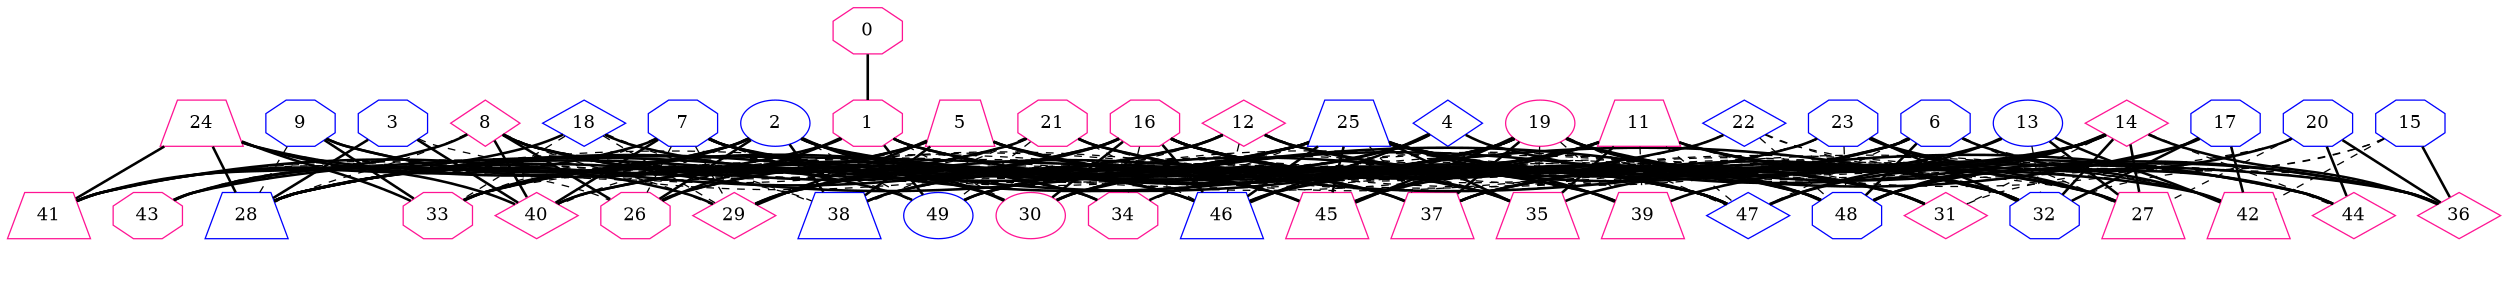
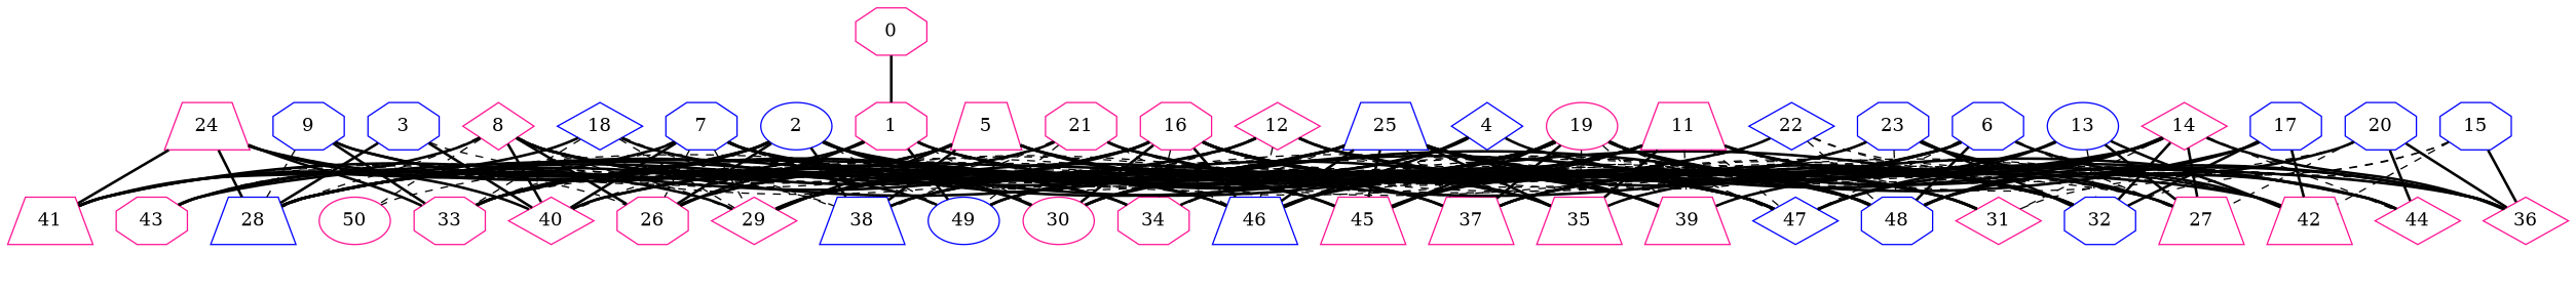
  graph {
    node [color=deeppink shape=octagon]
    edge [style=bold]
    0
    1
    26
    27 [shape=trapezium]
    28 [color=blue shape=trapezium]
    30 [shape=ellipse]
    31 [shape=diamond]
    39 [shape=trapezium]
    41 [shape=trapezium]
    43
    45 [shape=trapezium]
    46 [color=blue shape=trapezium]
    47 [color=blue shape=diamond]
    49 [color=blue shape=ellipse]
    2 [color=blue shape=ellipse]
    33
    35 [shape=trapezium]
    37 [shape=trapezium]
    38 [color=blue shape=trapezium]
    40 [shape=diamond]
    42 [shape=trapezium]
    48 [color=blue]
    3 [color=blue]
    4 [color=blue shape=diamond]
    36 [shape=diamond]
    5 [shape=trapezium]
    29 [shape=diamond]
    6 [color=blue]
    7 [color=blue]
    32 [color=blue]
    8 [shape=diamond]
    34
+   50 [shape=ellipse]
    9 [color=blue]
    11 [shape=trapezium]
    12 [shape=diamond]
    13 [color=blue shape=ellipse]
    14 [shape=diamond]
    44 [shape=diamond]
    15 [color=blue]
    16
    17 [color=blue]
    18 [color=blue shape=diamond]
    19 [shape=ellipse]
    20 [color=blue]
    21
    22 [color=blue shape=diamond]
    23 [color=blue]
    24 [shape=trapezium]
    25 [color=blue shape=trapezium]
    0 -- 1
    1 -- 26
    1 -- 27 [style=dashed]
    1 -- 28
    1 -- 30 [style=dashed]
    1 -- 31 [style=dashed]
    1 -- 39
    1 -- 41 [style=dashed]
    1 -- 43 [style=dashed]
    1 -- 45 [style=dashed]
    1 -- 46 [style=dashed]
    1 -- 47
    1 -- 49
    2 -- 26
    2 -- 27 [style=dashed]
    2 -- 28 [style=dashed]
    2 -- 30
    2 -- 41
    2 -- 43
    2 -- 45 [style=dashed]
    2 -- 46
    2 -- 47 [style=dashed]
    2 -- 49 [style=dashed]
    2 -- 33
    2 -- 35
    2 -- 37 [style=dashed]
    2 -- 38
    2 -- 40 [style=dashed]
    2 -- 42
    2 -- 48 [style=dashed]
    3 -- 28
    3 -- 39 [style=dashed]
    3 -- 40
    4 -- 30
    4 -- 46
    4 -- 38
    4 -- 36
    5 -- 28
    5 -- 41 [style=dashed]
    5 -- 45
    5 -- 47
    5 -- 33
    5 -- 35 [style=dashed]
    5 -- 37
    5 -- 38
    5 -- 42 [style=dashed]
    5 -- 48 [style=dashed]
    5 -- 29
    6 -- 27 [style=dashed]
    6 -- 46
    6 -- 47 [style=dashed]
    6 -- 49
    6 -- 37
    6 -- 38 [style=dashed]
    6 -- 42
    6 -- 48
    6 -- 36 [style=dashed]
    7 -- 26 [style=dashed]
    7 -- 28 [style=dashed]
    7 -- 41
    7 -- 43 [style=dashed]
    7 -- 45
    7 -- 46 [style=dashed]
    7 -- 49 [style=dashed]
    7 -- 33 [style=dashed]
    7 -- 35 [style=dashed]
    7 -- 37
    7 -- 40
    7 -- 48 [style=dashed]
    7 -- 36
    7 -- 29 [style=dashed]
    7 -- 32
    8 -- 26
    8 -- 28 [style=dashed]
    8 -- 30
    8 -- 41
    8 -- 43 [style=dashed]
    8 -- 40
    8 -- 48
    8 -- 36 [style=dashed]
    8 -- 29 [style=dashed]
    8 -- 32 [style=dashed]
    8 -- 34
+   8 -- 50 [style=dashed]
    9 -- 28 [style=dashed]
    9 -- 49
    9 -- 33
    9 -- 34
    11 -- 27
    11 -- 28 [style=dashed]
    11 -- 31 [style=dashed]
    11 -- 39 [style=dashed]
    11 -- 45
    11 -- 46
    11 -- 47 [style=dashed]
    11 -- 49 [style=dashed]
    11 -- 35
    11 -- 38 [style=dashed]
    11 -- 40 [style=dashed]
    11 -- 42 [style=dashed]
    11 -- 32
    11 -- 34
    12 -- 26
    12 -- 28
    12 -- 31 [style=dashed]
    12 -- 46 [style=dashed]
    12 -- 49 [style=dashed]
    12 -- 35 [style=dashed]
    12 -- 48
    12 -- 29 [style=dashed]
    12 -- 32
    13 -- 27
    13 -- 39 [style=dashed]
    13 -- 45 [style=dashed]
    13 -- 47
    13 -- 35 [style=dashed]
    13 -- 37
    13 -- 42
    13 -- 32 [style=dashed]
    14 -- 27
    14 -- 31 [style=dashed]
    14 -- 39
    14 -- 43
    14 -- 47
    14 -- 49 [style=dashed]
    14 -- 35
    14 -- 37
    14 -- 48
    14 -- 36
    14 -- 32
    14 -- 44 [style=dashed]
    15 -- 31 [style=dashed]
    15 -- 42 [style=dashed]
    15 -- 36
    15 -- 32 [style=dashed]
    16 -- 26 [style=dashed]
    16 -- 27 [style=dashed]
    16 -- 28
    16 -- 30
    16 -- 31
    16 -- 39
    16 -- 41
    16 -- 46
    16 -- 47
    16 -- 33 [style=dashed]
    16 -- 35
    16 -- 48
    16 -- 29
    16 -- 32 [style=dashed]
    16 -- 34 [style=dashed]
    17 -- 30
    17 -- 42
    17 -- 48
    17 -- 32
    18 -- 43
    18 -- 46
    18 -- 33 [style=dashed]
    18 -- 37 [style=dashed]
    18 -- 38 [style=dashed]
    18 -- 29 [style=dashed]
    18 -- 34 [style=dashed]
    19 -- 27 [style=dashed]
    19 -- 28
    19 -- 30
    19 -- 31
    19 -- 39 [style=dashed]
    19 -- 45
    19 -- 46 [style=dashed]
    19 -- 47 [style=dashed]
    19 -- 49
    19 -- 33
    19 -- 35 [style=dashed]
    19 -- 37
    19 -- 38 [style=dashed]
    19 -- 40
    19 -- 42 [style=dashed]
    19 -- 48
    19 -- 36
    19 -- 29 [style=dashed]
    19 -- 34 [style=dashed]
    19 -- 44 [style=dashed]
    20 -- 27 [style=dashed]
    20 -- 33 [style=dashed]
    20 -- 48
    20 -- 36
    20 -- 34 [style=dashed]
    20 -- 44
    21 -- 26 [style=dashed]
    21 -- 28 [style=dashed]
    21 -- 31 [style=dashed]
    21 -- 39 [style=dashed]
    21 -- 41 [style=dashed]
    21 -- 43 [style=dashed]
    21 -- 46 [style=dashed]
    21 -- 47
    21 -- 49 [style=dashed]
    21 -- 33
    21 -- 37 [style=dashed]
    21 -- 38 [style=dashed]
    21 -- 40 [style=dashed]
    21 -- 42 [style=dashed]
    21 -- 48 [style=dashed]
    21 -- 29 [style=dashed]
    21 -- 32 [style=dashed]
    21 -- 44
    22 -- 26 [style=dashed]
    22 -- 46 [style=dashed]
    22 -- 48 [style=dashed]
    22 -- 29
    22 -- 32 [style=dashed]
    22 -- 44 [style=dashed]
    23 -- 26 [style=dashed]
    23 -- 27
    23 -- 45
    23 -- 46 [style=dashed]
    23 -- 37 [style=dashed]
    23 -- 40 [style=dashed]
    23 -- 42 [style=dashed]
    23 -- 48 [style=dashed]
    23 -- 32
    23 -- 34 [style=dashed]
    23 -- 44
    24 -- 26 [style=dashed]
    24 -- 28
    24 -- 41
    24 -- 33
    24 -- 38 [style=dashed]
    24 -- 40
    24 -- 29
-   25 -- 27
+   25 -- 27 [style=dashed]
    25 -- 28
    25 -- 30 [style=dashed]
    25 -- 31
    25 -- 39
    25 -- 45
    25 -- 46
    25 -- 47
    25 -- 49 [style=dashed]
    25 -- 33 [style=dashed]
    25 -- 35
    25 -- 37 [style=dashed]
    25 -- 38
    25 -- 40
    25 -- 42 [style=dashed]
    25 -- 29
    25 -- 32
    25 -- 34 [style=dashed]
+   25 -- 50 [style=dashed]
    25 -- 44
  }
